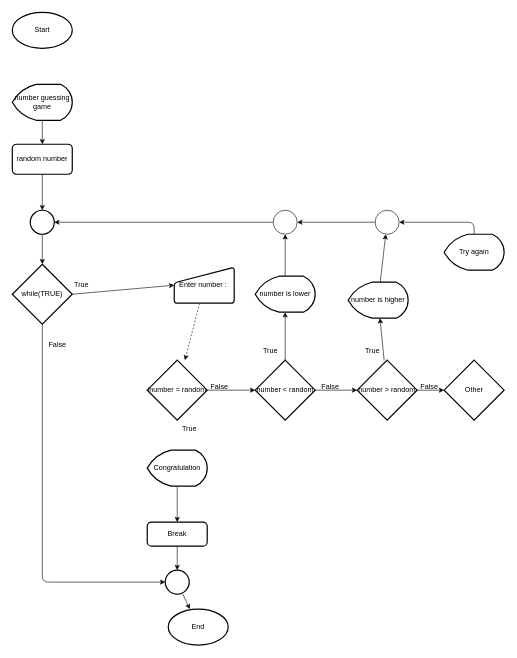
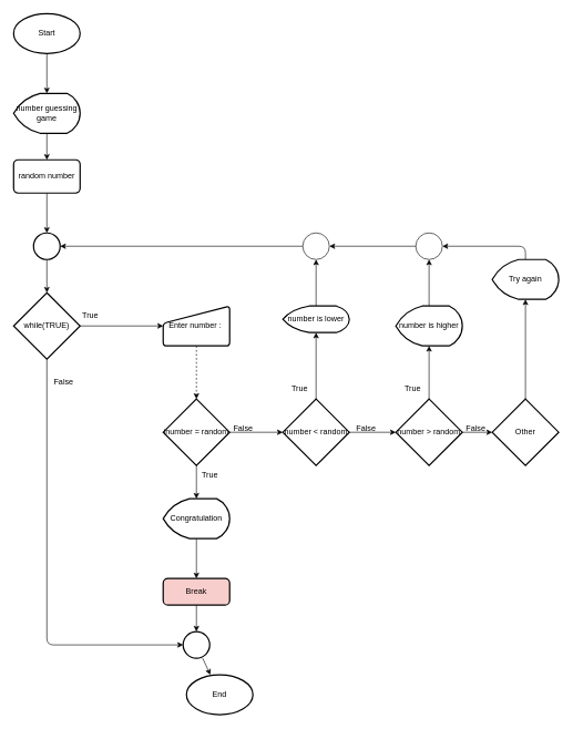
  <mxCell id="0" />
  <mxCell id="1" parent="0" />
+ <mxCell id="2" value="" style="edgeStyle=none;html=1;" parent="1" source="3" target="5" edge="1"><mxGeometry relative="1" as="geometry" /></mxCell>
  <mxCell id="3" value="Start" style="strokeWidth=2;html=1;shape=mxgraph.flowchart.start_1;whiteSpace=wrap;" parent="1" vertex="1"><mxGeometry x="20" y="20" width="100" height="60" as="geometry" /></mxCell>
  <mxCell id="4" value="" style="edgeStyle=none;html=1;" parent="1" source="5" target="15" edge="1"><mxGeometry relative="1" as="geometry" /></mxCell>
  <mxCell id="5" value="number guessing game" style="strokeWidth=2;html=1;shape=mxgraph.flowchart.display;whiteSpace=wrap;" parent="1" vertex="1"><mxGeometry x="20" y="140" width="100" height="60" as="geometry" /></mxCell>
  <mxCell id="6" style="edgeStyle=none;html=1;exitX=1;exitY=0.5;exitDx=0;exitDy=0;exitPerimeter=0;entryX=0;entryY=0.5;entryDx=0;entryDy=0;" parent="1" source="8" target="10" edge="1"><mxGeometry relative="1" as="geometry" /></mxCell>
  <mxCell id="7" style="edgeStyle=none;html=1;exitX=0.5;exitY=1;exitDx=0;exitDy=0;exitPerimeter=0;entryX=0;entryY=0.5;entryDx=0;entryDy=0;entryPerimeter=0;" parent="1" source="8" target="49" edge="1"><mxGeometry relative="1" as="geometry"><Array as="points"><mxPoint x="70" y="970" /></Array></mxGeometry></mxCell>
  <mxCell id="8" value="while(TRUE)" style="strokeWidth=2;html=1;shape=mxgraph.flowchart.decision;whiteSpace=wrap;" parent="1" vertex="1"><mxGeometry x="20" y="440" width="100" height="100" as="geometry" /></mxCell>
  <mxCell id="9" value="" style="edgeStyle=none;html=1;dashed=1;" parent="1" source="10" target="13" edge="1"><mxGeometry relative="1" as="geometry" /></mxCell>
- <mxCell id="10" value="Enter number :&amp;nbsp;" style="html=1;strokeWidth=2;shape=manualInput;whiteSpace=wrap;rounded=1;size=26;arcSize=11;" parent="1" vertex="1"><mxGeometry x="290" y="445" width="100" height="60" as="geometry" /></mxCell>
+ <mxCell id="10" value="Enter number :&amp;nbsp;" style="html=1;strokeWidth=2;shape=manualInput;whiteSpace=wrap;rounded=1;size=26;arcSize=11;" parent="1" vertex="1"><mxGeometry x="245" y="460" width="100" height="60" as="geometry" /></mxCell>
  <mxCell id="11" value="" style="edgeStyle=none;html=1;" parent="1" source="13" target="20" edge="1"><mxGeometry relative="1" as="geometry" /></mxCell>
+ <mxCell id="12" style="edgeStyle=none;html=1;exitX=0.5;exitY=1;exitDx=0;exitDy=0;exitPerimeter=0;entryX=0.5;entryY=0;entryDx=0;entryDy=0;entryPerimeter=0;" parent="1" source="13" target="34" edge="1"><mxGeometry relative="1" as="geometry" /></mxCell>
  <mxCell id="13" value="inumber = random" style="strokeWidth=2;html=1;shape=mxgraph.flowchart.decision;whiteSpace=wrap;" parent="1" vertex="1"><mxGeometry x="245" y="600" width="100" height="100" as="geometry" /></mxCell>
  <mxCell id="14" value="" style="edgeStyle=none;html=1;" parent="1" source="15" target="17" edge="1"><mxGeometry relative="1" as="geometry" /></mxCell>
  <mxCell id="15" value="random number" style="rounded=1;whiteSpace=wrap;html=1;absoluteArcSize=1;arcSize=14;strokeWidth=2;" parent="1" vertex="1"><mxGeometry x="20" y="240" width="100" height="50" as="geometry" /></mxCell>
  <mxCell id="16" value="" style="edgeStyle=none;html=1;" parent="1" source="17" target="8" edge="1"><mxGeometry relative="1" as="geometry" /></mxCell>
  <mxCell id="17" value="" style="strokeWidth=2;html=1;shape=mxgraph.flowchart.start_2;whiteSpace=wrap;" parent="1" vertex="1"><mxGeometry x="50" y="350" width="40" height="40" as="geometry" /></mxCell>
  <mxCell id="18" value="" style="edgeStyle=none;html=1;" parent="1" source="20" target="23" edge="1"><mxGeometry relative="1" as="geometry" /></mxCell>
  <mxCell id="19" value="" style="edgeStyle=none;html=1;" parent="1" source="20" target="25" edge="1"><mxGeometry relative="1" as="geometry" /></mxCell>
  <mxCell id="20" value="number &amp;lt; random" style="strokeWidth=2;html=1;shape=mxgraph.flowchart.decision;whiteSpace=wrap;" parent="1" vertex="1"><mxGeometry x="425" y="600" width="100" height="100" as="geometry" /></mxCell>
  <mxCell id="21" value="" style="edgeStyle=none;html=1;" parent="1" source="23" target="27" edge="1"><mxGeometry relative="1" as="geometry" /></mxCell>
  <mxCell id="22" value="" style="edgeStyle=none;html=1;" parent="1" source="23" target="42" edge="1"><mxGeometry relative="1" as="geometry" /></mxCell>
  <mxCell id="23" value="number &amp;gt; random" style="strokeWidth=2;html=1;shape=mxgraph.flowchart.decision;whiteSpace=wrap;" parent="1" vertex="1"><mxGeometry x="595" y="600" width="100" height="100" as="geometry" /></mxCell>
  <mxCell id="24" value="" style="edgeStyle=none;html=1;" parent="1" source="25" target="32" edge="1"><mxGeometry relative="1" as="geometry" /></mxCell>
- <mxCell id="25" value="number is lower" style="strokeWidth=2;html=1;shape=mxgraph.flowchart.display;whiteSpace=wrap;" parent="1" vertex="1"><mxGeometry x="425" y="460" width="100" height="60" as="geometry" /></mxCell>
+ <mxCell id="25" value="number is lower" style="strokeWidth=2;html=1;shape=mxgraph.flowchart.display;whiteSpace=wrap;" parent="1" vertex="1"><mxGeometry x="425" y="460" width="100" height="40" as="geometry" /></mxCell>
  <mxCell id="26" value="" style="edgeStyle=none;html=1;" parent="1" source="27" target="47" edge="1"><mxGeometry relative="1" as="geometry" /></mxCell>
- <mxCell id="27" value="number is higher" style="strokeWidth=2;html=1;shape=mxgraph.flowchart.display;whiteSpace=wrap;" parent="1" vertex="1"><mxGeometry x="580" y="470" width="100" height="60" as="geometry" /></mxCell>
+ <mxCell id="27" value="number is higher" style="strokeWidth=2;html=1;shape=mxgraph.flowchart.display;whiteSpace=wrap;" parent="1" vertex="1"><mxGeometry x="595" y="460" width="100" height="60" as="geometry" /></mxCell>
  <mxCell id="28" value="" style="edgeStyle=none;html=1;" parent="1" source="29" target="49" edge="1"><mxGeometry relative="1" as="geometry" /></mxCell>
- <mxCell id="29" value="Break" style="rounded=1;whiteSpace=wrap;html=1;absoluteArcSize=1;arcSize=14;strokeWidth=2;" parent="1" vertex="1"><mxGeometry x="245" y="870" width="100" height="40" as="geometry" /></mxCell>
+ <mxCell id="29" value="Break" style="rounded=1;whiteSpace=wrap;html=1;absoluteArcSize=1;arcSize=14;strokeWidth=2;fillColor=#f8cecc;" parent="1" vertex="1"><mxGeometry x="245" y="870" width="100" height="40" as="geometry" /></mxCell>
  <mxCell id="30" value="End" style="strokeWidth=2;html=1;shape=mxgraph.flowchart.start_1;whiteSpace=wrap;" parent="1" vertex="1"><mxGeometry x="280" y="1015" width="100" height="60" as="geometry" /></mxCell>
  <mxCell id="31" style="edgeStyle=none;html=1;exitX=0;exitY=0.5;exitDx=0;exitDy=0;exitPerimeter=0;entryX=1;entryY=0.5;entryDx=0;entryDy=0;entryPerimeter=0;" parent="1" source="32" target="17" edge="1"><mxGeometry relative="1" as="geometry" /></mxCell>
  <mxCell id="32" value="" style="verticalLabelPosition=bottom;verticalAlign=top;html=1;shape=mxgraph.flowchart.on-page_reference;" parent="1" vertex="1"><mxGeometry x="455" y="350" width="40" height="40" as="geometry" /></mxCell>
  <mxCell id="33" value="" style="edgeStyle=none;html=1;" parent="1" source="34" target="29" edge="1"><mxGeometry relative="1" as="geometry" /></mxCell>
  <mxCell id="34" value="Congratulation" style="strokeWidth=2;html=1;shape=mxgraph.flowchart.display;whiteSpace=wrap;" parent="1" vertex="1"><mxGeometry x="245" y="750" width="100" height="60" as="geometry" /></mxCell>
  <mxCell id="35" value="True" style="text;html=1;align=center;verticalAlign=middle;resizable=0;points=[];autosize=1;strokeColor=none;fillColor=none;" parent="1" vertex="1"><mxGeometry x="290" y="700" width="50" height="30" as="geometry" /></mxCell>
  <mxCell id="36" value="True" style="text;html=1;align=center;verticalAlign=middle;resizable=0;points=[];autosize=1;strokeColor=none;fillColor=none;" parent="1" vertex="1"><mxGeometry x="110" y="460" width="50" height="30" as="geometry" /></mxCell>
  <mxCell id="37" value="True" style="text;html=1;align=center;verticalAlign=middle;resizable=0;points=[];autosize=1;strokeColor=none;fillColor=none;" parent="1" vertex="1"><mxGeometry x="425" y="570" width="50" height="30" as="geometry" /></mxCell>
  <mxCell id="38" value="True" style="text;html=1;align=center;verticalAlign=middle;resizable=0;points=[];autosize=1;strokeColor=none;fillColor=none;" parent="1" vertex="1"><mxGeometry x="595" y="570" width="50" height="30" as="geometry" /></mxCell>
  <mxCell id="39" value="False" style="text;html=1;align=center;verticalAlign=middle;resizable=0;points=[];autosize=1;strokeColor=none;fillColor=none;" parent="1" vertex="1"><mxGeometry x="340" y="630" width="50" height="30" as="geometry" /></mxCell>
  <mxCell id="40" value="False" style="text;html=1;align=center;verticalAlign=middle;resizable=0;points=[];autosize=1;strokeColor=none;fillColor=none;" parent="1" vertex="1"><mxGeometry x="525" y="630" width="50" height="30" as="geometry" /></mxCell>
+ <mxCell id="41" value="" style="edgeStyle=none;html=1;" parent="1" source="42" target="45" edge="1"><mxGeometry relative="1" as="geometry" /></mxCell>
  <mxCell id="42" value="Other" style="strokeWidth=2;html=1;shape=mxgraph.flowchart.decision;whiteSpace=wrap;" parent="1" vertex="1"><mxGeometry x="740" y="600" width="100" height="100" as="geometry" /></mxCell>
  <mxCell id="43" value="False" style="text;html=1;align=center;verticalAlign=middle;resizable=0;points=[];autosize=1;strokeColor=none;fillColor=none;" parent="1" vertex="1"><mxGeometry x="690" y="630" width="50" height="30" as="geometry" /></mxCell>
  <mxCell id="44" style="edgeStyle=none;html=1;exitX=0.5;exitY=0;exitDx=0;exitDy=0;exitPerimeter=0;entryX=1;entryY=0.5;entryDx=0;entryDy=0;entryPerimeter=0;" parent="1" source="45" target="47" edge="1"><mxGeometry relative="1" as="geometry"><Array as="points"><mxPoint x="790" y="370" /></Array></mxGeometry></mxCell>
  <mxCell id="45" value="Try again" style="strokeWidth=2;html=1;shape=mxgraph.flowchart.display;whiteSpace=wrap;" parent="1" vertex="1"><mxGeometry x="740" y="390" width="100" height="60" as="geometry" /></mxCell>
  <mxCell id="46" style="edgeStyle=none;html=1;exitX=0;exitY=0.5;exitDx=0;exitDy=0;exitPerimeter=0;" parent="1" source="47" target="32" edge="1"><mxGeometry relative="1" as="geometry" /></mxCell>
  <mxCell id="47" value="" style="verticalLabelPosition=bottom;verticalAlign=top;html=1;shape=mxgraph.flowchart.on-page_reference;" parent="1" vertex="1"><mxGeometry x="625" y="350" width="40" height="40" as="geometry" /></mxCell>
  <mxCell id="48" value="" style="edgeStyle=none;html=1;" parent="1" source="49" target="30" edge="1"><mxGeometry relative="1" as="geometry" /></mxCell>
  <mxCell id="49" value="" style="strokeWidth=2;html=1;shape=mxgraph.flowchart.start_2;whiteSpace=wrap;" parent="1" vertex="1"><mxGeometry x="275" y="950" width="40" height="40" as="geometry" /></mxCell>
  <mxCell id="50" value="False" style="text;html=1;align=center;verticalAlign=middle;resizable=0;points=[];autosize=1;strokeColor=none;fillColor=none;" parent="1" vertex="1"><mxGeometry x="70" y="560" width="50" height="30" as="geometry" /></mxCell>
